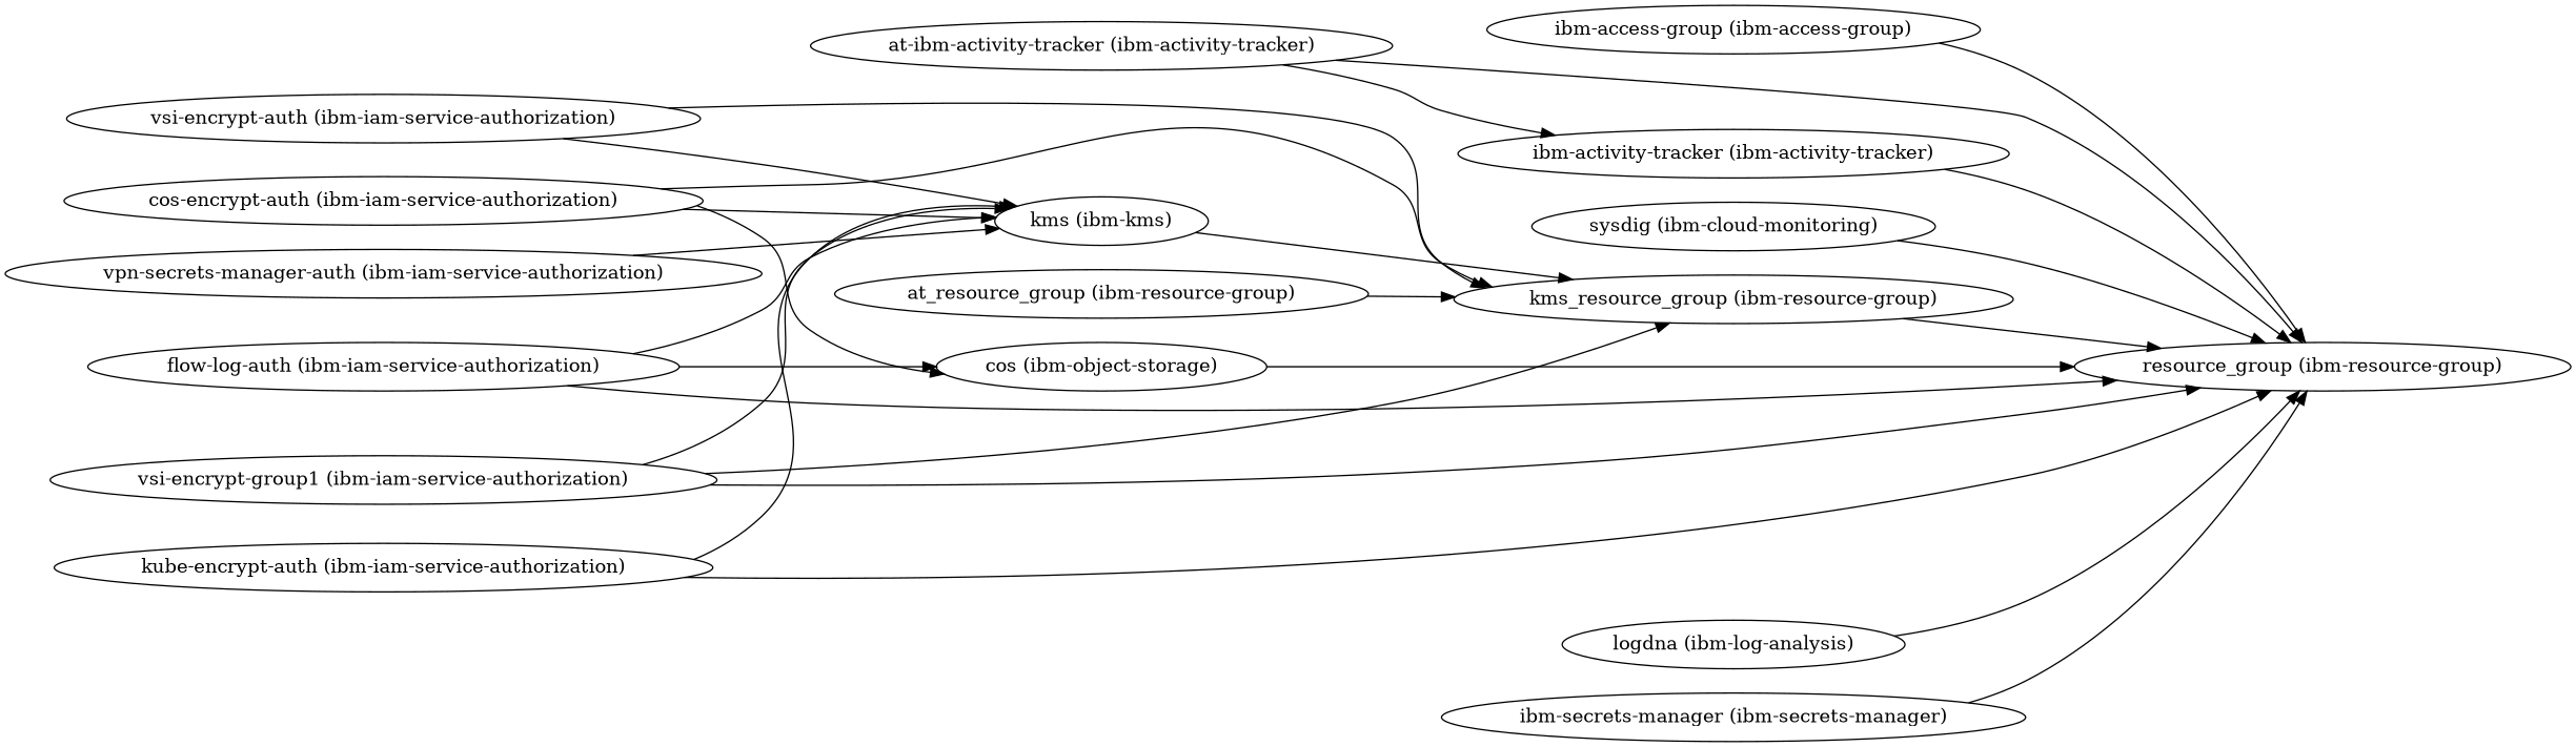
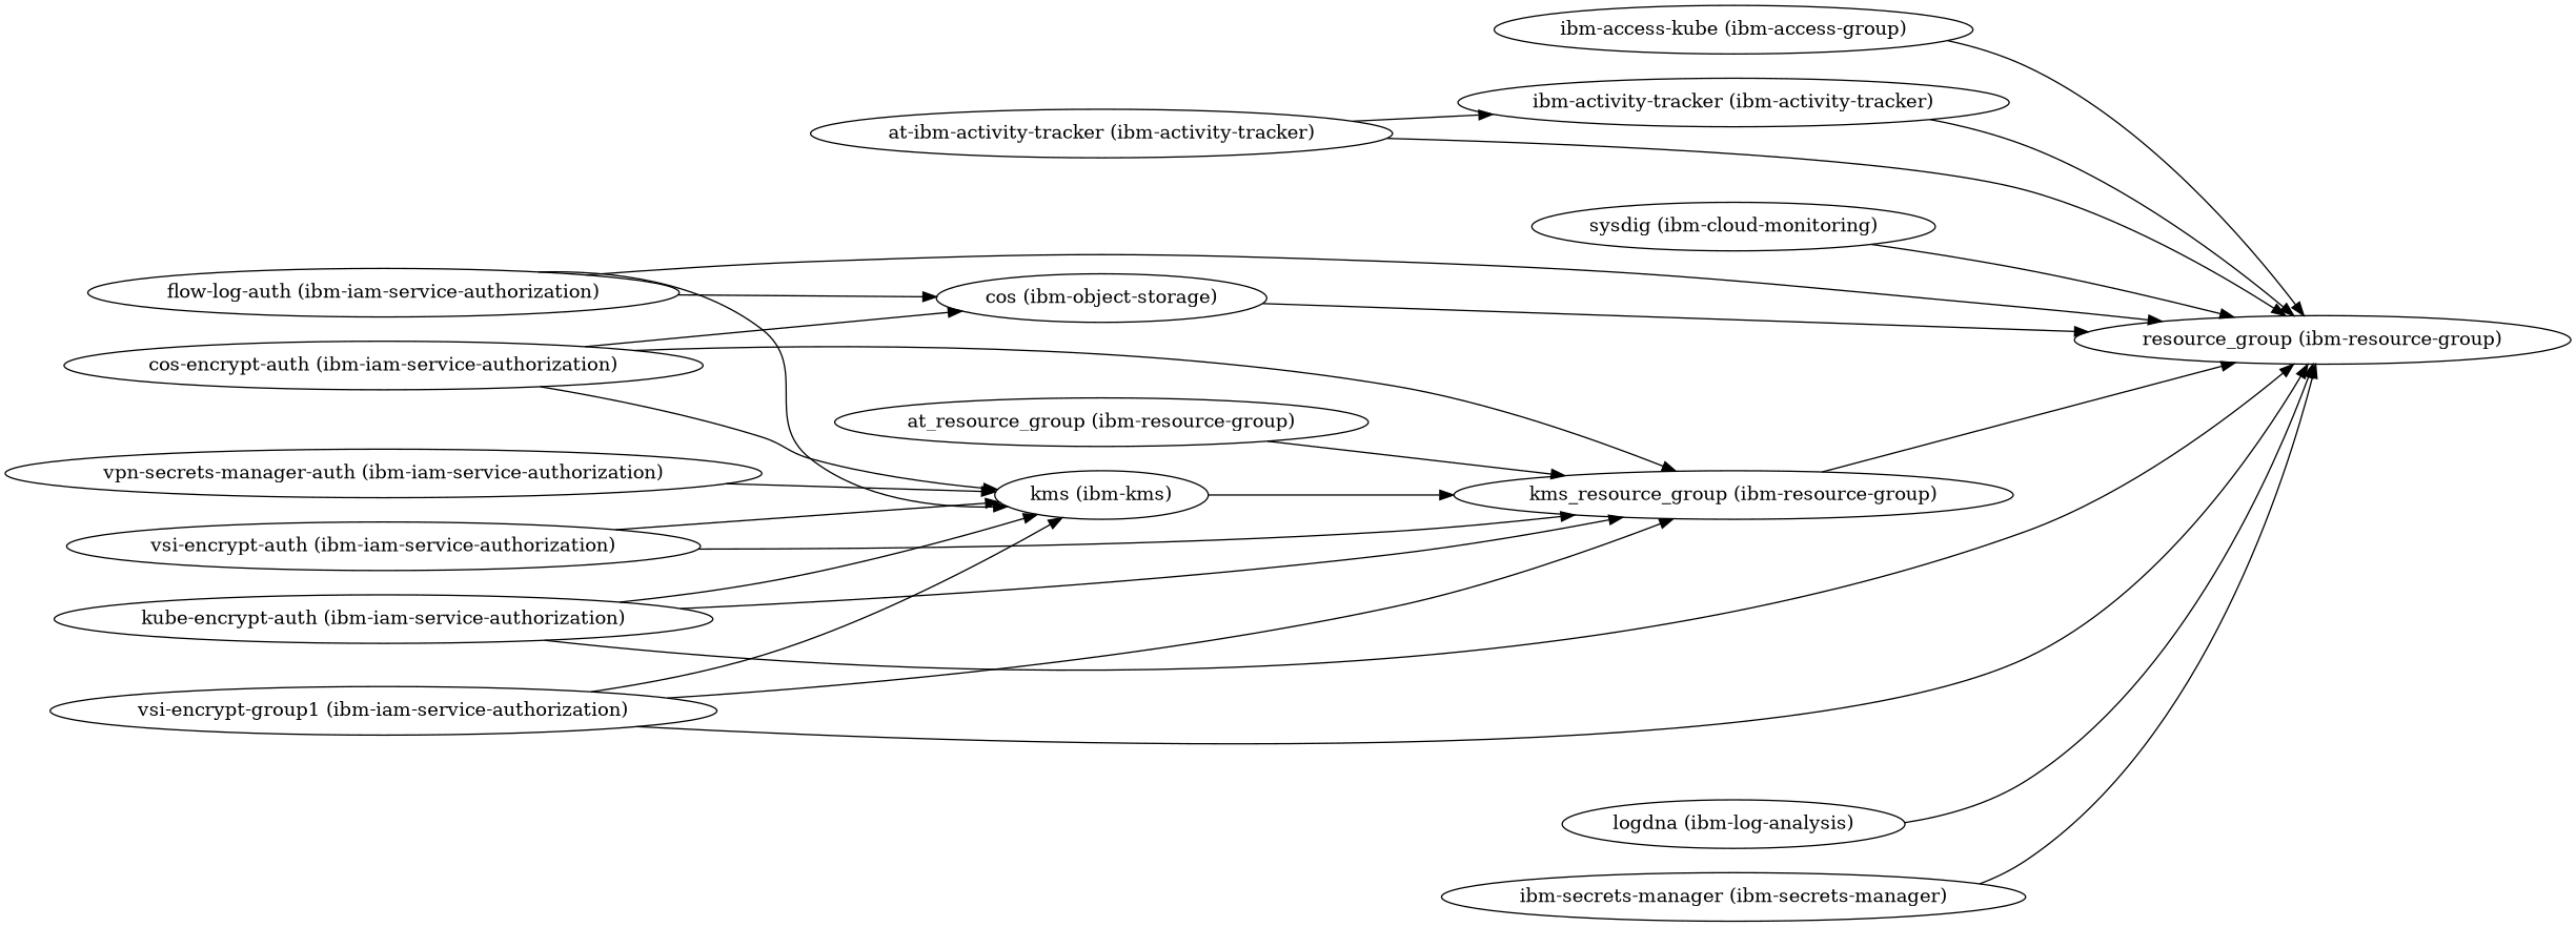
  digraph {
    rankdir=LR
-   "ibm-access-group (ibm-access-group)"
+   "ibm-access-group (ibm-access-group)" [label="ibm-access-kube (ibm-access-group)"]
    "resource_group (ibm-resource-group)"
    "ibm-activity-tracker (ibm-activity-tracker)"
    "at-ibm-activity-tracker (ibm-activity-tracker)"
    "sysdig (ibm-cloud-monitoring)"
    "vsi-encrypt-auth (ibm-iam-service-authorization)"
    "kms (ibm-kms)"
    "kms_resource_group (ibm-resource-group)"
    "cos-encrypt-auth (ibm-iam-service-authorization)"
    "cos (ibm-object-storage)"
    "flow-log-auth (ibm-iam-service-authorization)"
    n12 [label="vsi-encrypt-group1 (ibm-iam-service-authorization)"]
    "kube-encrypt-auth (ibm-iam-service-authorization)"
    "vpn-secrets-manager-auth (ibm-iam-service-authorization)"
    "logdna (ibm-log-analysis)"
    "at_resource_group (ibm-resource-group)"
    "ibm-secrets-manager (ibm-secrets-manager)"
    "ibm-access-group (ibm-access-group)" -> "resource_group (ibm-resource-group)"
    "ibm-activity-tracker (ibm-activity-tracker)" -> "resource_group (ibm-resource-group)"
    "at-ibm-activity-tracker (ibm-activity-tracker)" -> "resource_group (ibm-resource-group)"
    "at-ibm-activity-tracker (ibm-activity-tracker)" -> "ibm-activity-tracker (ibm-activity-tracker)"
    "sysdig (ibm-cloud-monitoring)" -> "resource_group (ibm-resource-group)"
    "vsi-encrypt-auth (ibm-iam-service-authorization)" -> "kms (ibm-kms)"
    "vsi-encrypt-auth (ibm-iam-service-authorization)" -> "kms_resource_group (ibm-resource-group)"
    "kms (ibm-kms)" -> "kms_resource_group (ibm-resource-group)"
    "kms_resource_group (ibm-resource-group)" -> "resource_group (ibm-resource-group)"
    "cos-encrypt-auth (ibm-iam-service-authorization)" -> "kms (ibm-kms)"
    "cos-encrypt-auth (ibm-iam-service-authorization)" -> "kms_resource_group (ibm-resource-group)"
    "cos-encrypt-auth (ibm-iam-service-authorization)" -> "cos (ibm-object-storage)"
    "cos (ibm-object-storage)" -> "resource_group (ibm-resource-group)"
    "flow-log-auth (ibm-iam-service-authorization)" -> "resource_group (ibm-resource-group)"
    "flow-log-auth (ibm-iam-service-authorization)" -> "kms (ibm-kms)"
    "flow-log-auth (ibm-iam-service-authorization)" -> "cos (ibm-object-storage)"
    n12 -> "resource_group (ibm-resource-group)"
    n12 -> "kms (ibm-kms)"
    n12 -> "kms_resource_group (ibm-resource-group)"
    "kube-encrypt-auth (ibm-iam-service-authorization)" -> "resource_group (ibm-resource-group)"
    "kube-encrypt-auth (ibm-iam-service-authorization)" -> "kms (ibm-kms)"
+   "kube-encrypt-auth (ibm-iam-service-authorization)" -> "kms_resource_group (ibm-resource-group)"
    "vpn-secrets-manager-auth (ibm-iam-service-authorization)" -> "kms (ibm-kms)"
    "logdna (ibm-log-analysis)" -> "resource_group (ibm-resource-group)"
    "at_resource_group (ibm-resource-group)" -> "kms_resource_group (ibm-resource-group)"
    "ibm-secrets-manager (ibm-secrets-manager)" -> "resource_group (ibm-resource-group)"
  }
